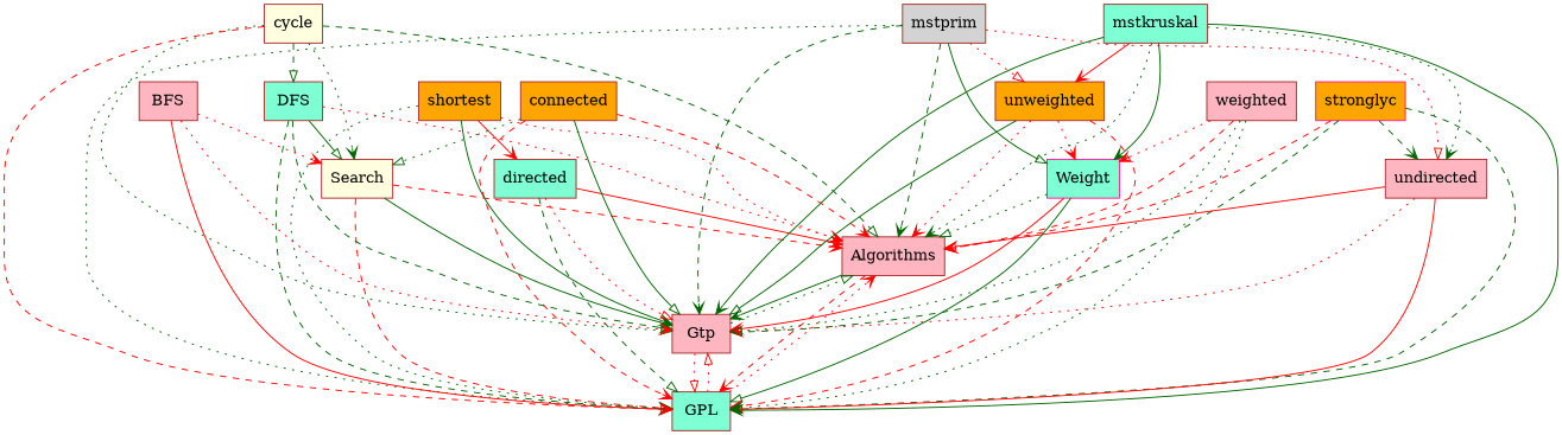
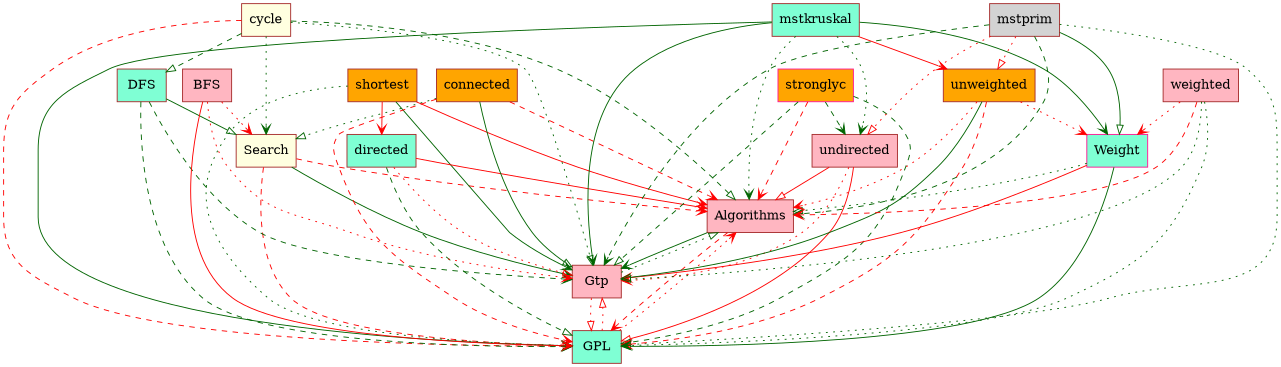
  digraph {
    rankdir=TB
    node [color=brown fillcolor=lightpink shape=box style=filled]
    edge [arrowhead=vee color=darkgreen style=dotted]
    n1 [fillcolor=lightyellow label=cycle]
    n2 [fillcolor=lightyellow label=Search]
    n3 [label=Algorithms]
    n4 [label=Gtp]
    n5 [fillcolor=aquamarine label=DFS]
    n6 [fillcolor=aquamarine label=GPL]
    n7 [fillcolor=orange label=shortest]
    n8 [fillcolor=aquamarine label=directed]
    n9 [fillcolor=orange label=connected]
    n10 [color=deeppink fillcolor=orange label=stronglyc]
    n11 [label=undirected]
    n12 [fillcolor=lightgrey label=mstprim]
    n13 [color=deeppink fillcolor=aquamarine label=Weight]
    n14 [fillcolor=orange label=unweighted]
    n15 [fillcolor=aquamarine label=mstkruskal]
    n16 [label=weighted]
    n17 [label=BFS]
    n1 -> n2
    n1 -> n3 [arrowhead=onormal style=dashed]
    n1 -> n4 [arrowhead=onormal]
    n1 -> n5 [arrowhead=onormal style=dashed]
    n1 -> n6 [color=red style=dashed]
    n2 -> n3 [color=red style=dashed]
    n2 -> n4 [style=solid]
    n2 -> n6 [arrowhead=onormal color=red style=dashed]
    n3 -> n4 [style=solid]
    n3 -> n6 [color=red style=dashed]
    n4 -> n3 [arrowhead=onormal]
    n4 -> n6 [arrowhead=onormal color=red]
    n5 -> n2 [arrowhead=onormal style=solid]
-   n5 -> n3 [color=red]
    n5 -> n4 [style=dashed]
    n5 -> n6 [style=dashed]
    n6 -> n3 [color=red]
    n6 -> n4 [arrowhead=onormal color=red]
-   n7 -> n3 [color=red]
+   n7 -> n3 [color=red style=solid]
    n7 -> n4 [style=solid]
    n7 -> n6
    n7 -> n8 [color=red style=solid]
    n8 -> n3 [color=red style=solid]
    n8 -> n4 [arrowhead=onormal color=red]
    n8 -> n6 [arrowhead=onormal style=dashed]
    n9 -> n2 [arrowhead=onormal]
    n9 -> n3 [color=red style=dashed]
    n9 -> n4 [arrowhead=onormal style=solid]
    n9 -> n6 [color=red style=dashed]
    n10 -> n3 [color=red style=dashed]
    n10 -> n4 [arrowhead=onormal style=dashed]
    n10 -> n6 [arrowhead=onormal style=dashed]
    n10 -> n11 [style=dashed]
    n11 -> n3 [arrowhead=onormal color=red style=solid]
    n11 -> n4 [color=red]
    n11 -> n6 [arrowhead=onormal color=red style=solid]
    n12 -> n3 [style=dashed]
    n12 -> n4 [style=dashed]
    n12 -> n6
    n12 -> n11 [arrowhead=onormal color=red]
    n12 -> n13 [arrowhead=onormal style=solid]
    n12 -> n14 [arrowhead=onormal color=red]
    n13 -> n3 [arrowhead=onormal]
    n13 -> n4 [color=red style=solid]
    n13 -> n6 [arrowhead=onormal style=solid]
    n14 -> n3 [color=red]
    n14 -> n4 [arrowhead=onormal style=solid]
    n14 -> n6 [color=red style=dashed]
    n14 -> n13 [color=red]
    n15 -> n3
    n15 -> n4 [style=solid]
    n15 -> n6 [style=solid]
    n15 -> n11
    n15 -> n13 [style=solid]
    n15 -> n14 [color=red style=solid]
    n16 -> n3 [color=red style=dashed]
    n16 -> n4 [arrowhead=onormal]
    n16 -> n6
    n16 -> n13 [color=red]
    n17 -> n2 [color=red]
    n17 -> n4 [color=red]
    n17 -> n6 [color=red style=solid]
  }
